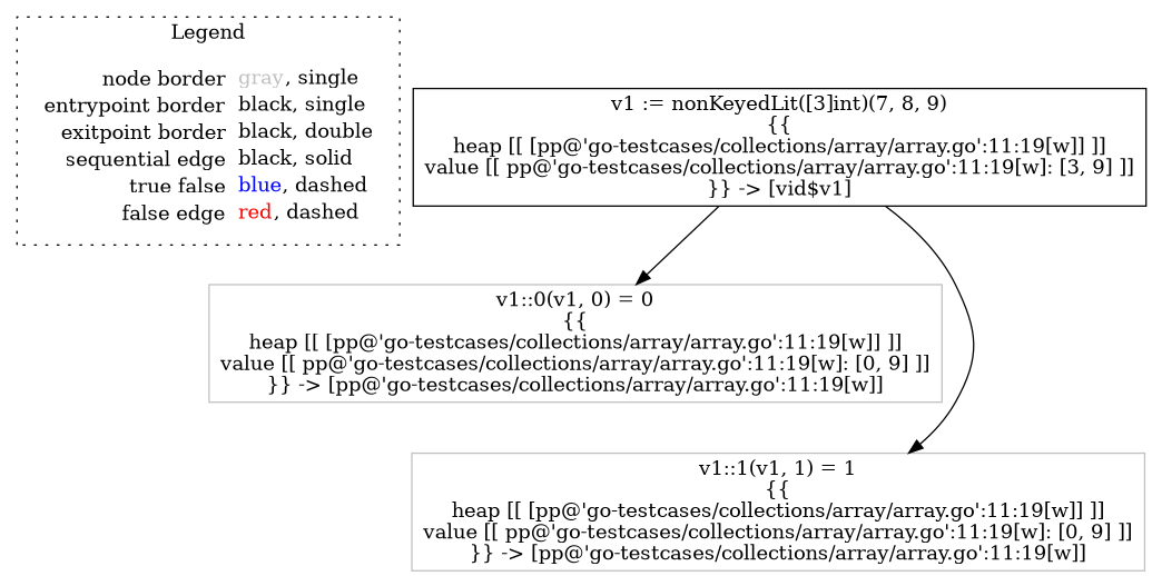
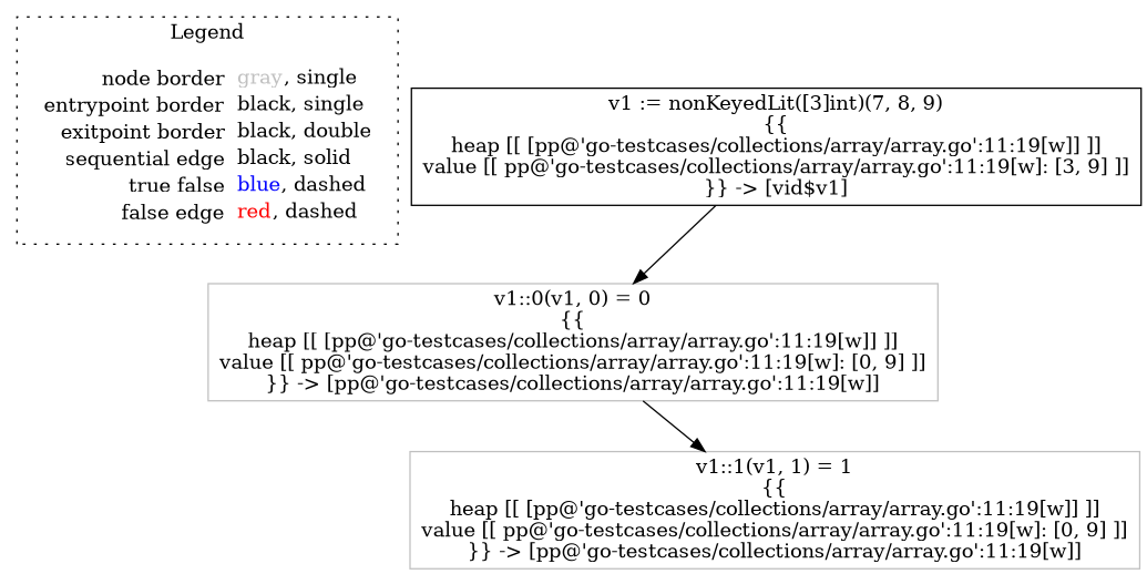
  digraph {
    node [shape=rect color=gray]
    edge [color=black]
    n1 [label=<<table border="0" cellpadding="2" cellspacing="0" cellborder="0"><tr><td align="right">node border&nbsp;</td><td align="left"><font color="gray">gray</font>, single</td></tr><tr><td align="right">entrypoint border&nbsp;</td><td align="left"><font color="black">black</font>, single</td></tr><tr><td align="right">exitpoint border&nbsp;</td><td align="left"><font color="black">black</font>, double</td></tr><tr><td align="right">sequential edge&nbsp;</td><td align="left"><font color="black">black</font>, solid</td></tr><tr><td align="right">true false&nbsp;</td><td align="left"><font color="blue">blue</font>, dashed</td></tr><tr><td align="right">false edge&nbsp;</td><td align="left"><font color="red">red</font>, dashed</td></tr></table>> shape=plaintext color=""]
    n2 [color=black label=<v1 := nonKeyedLit([3]int)(7, 8, 9)<BR/>{{<BR/>heap [[ [pp@'go-testcases/collections/array/array.go':11:19[w]] ]]<BR/>value [[ pp@'go-testcases/collections/array/array.go':11:19[w]: [3, 9] ]]<BR/>}} -&gt; [vid$v1]>]
    n3 [label=<v1::0(v1, 0) = 0<BR/>{{<BR/>heap [[ [pp@'go-testcases/collections/array/array.go':11:19[w]] ]]<BR/>value [[ pp@'go-testcases/collections/array/array.go':11:19[w]: [0, 9] ]]<BR/>}} -&gt; [pp@'go-testcases/collections/array/array.go':11:19[w]]>]
    n4 [label=<v1::1(v1, 1) = 1<BR/>{{<BR/>heap [[ [pp@'go-testcases/collections/array/array.go':11:19[w]] ]]<BR/>value [[ pp@'go-testcases/collections/array/array.go':11:19[w]: [0, 9] ]]<BR/>}} -&gt; [pp@'go-testcases/collections/array/array.go':11:19[w]]>]
    subgraph cluster_1 {
      label=Legend
      style=dotted
      n1
    }
    n2 -> n3
-   n2 -> n4
+   n3 -> n4
  }
